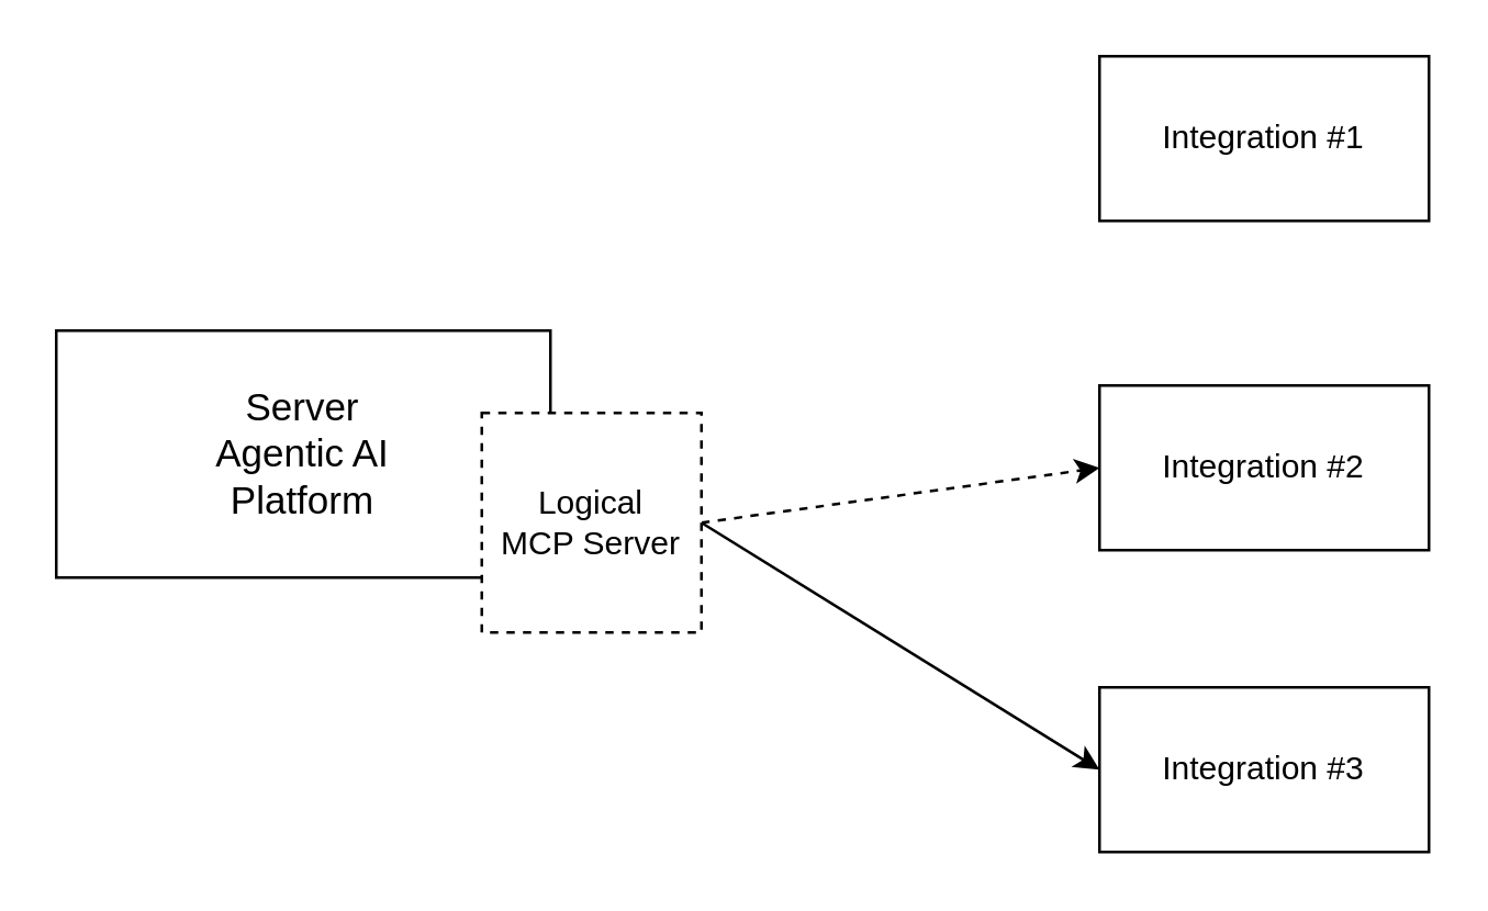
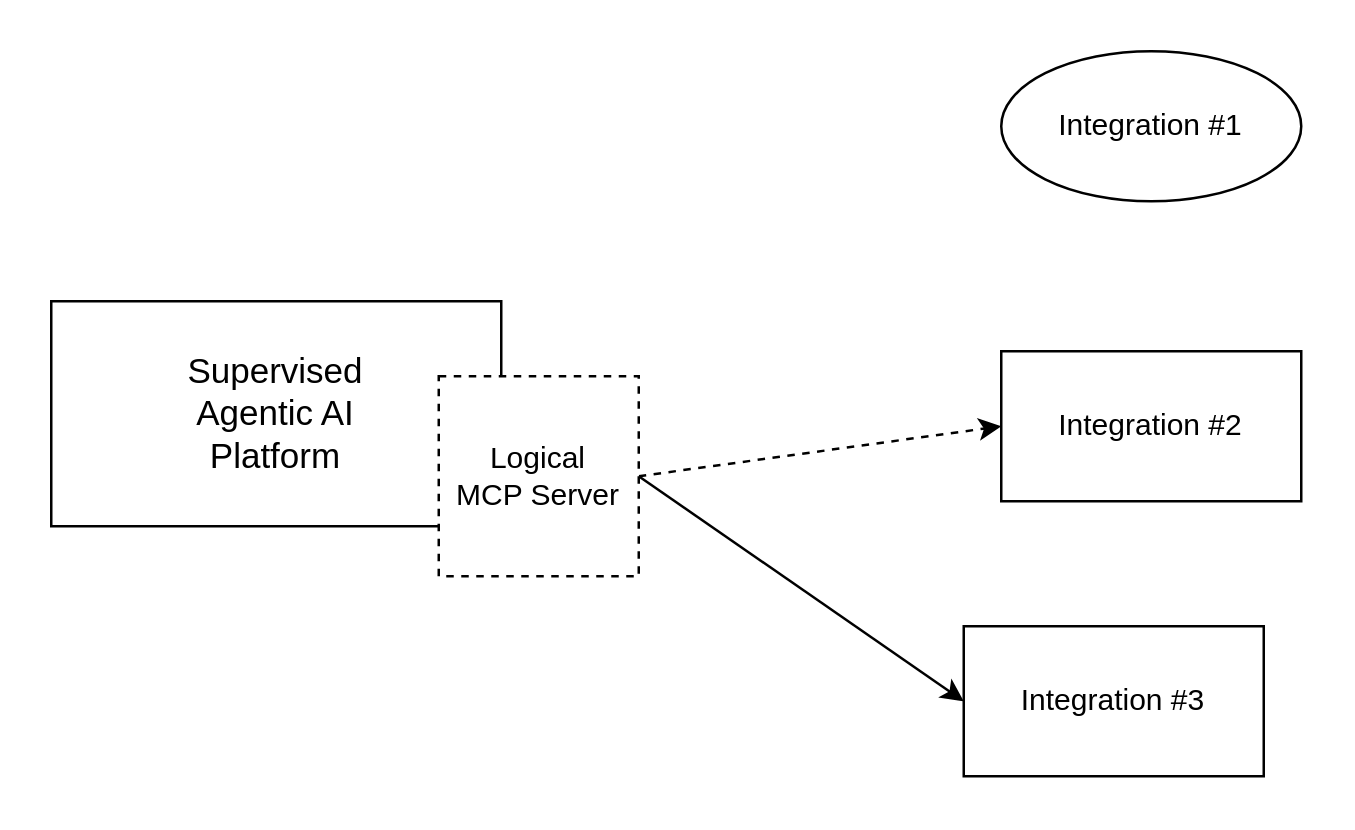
  <mxCell id="0" />
  <mxCell id="1" parent="0" />
- <mxCell id="2" value="&lt;font style=&quot;font-size: 14px;&quot;&gt;Server&lt;/font&gt;&lt;div&gt;&lt;font style=&quot;font-size: 14px;&quot;&gt;Agentic AI&lt;/font&gt;&lt;/div&gt;&lt;div&gt;&lt;font style=&quot;font-size: 14px;&quot;&gt;Platform&lt;/font&gt;&lt;/div&gt;" style="rounded=0;whiteSpace=wrap;html=1;" vertex="1" parent="1"><mxGeometry x="20" y="120" width="180" height="90" as="geometry" /></mxCell>
+ <mxCell id="2" value="&lt;font style=&quot;font-size: 14px;&quot;&gt;Supervised&lt;/font&gt;&lt;div&gt;&lt;font style=&quot;font-size: 14px;&quot;&gt;Agentic AI&lt;/font&gt;&lt;/div&gt;&lt;div&gt;&lt;font style=&quot;font-size: 14px;&quot;&gt;Platform&lt;/font&gt;&lt;/div&gt;" style="rounded=0;whiteSpace=wrap;html=1;" vertex="1" parent="1"><mxGeometry x="20" y="120" width="180" height="90" as="geometry" /></mxCell>
  <mxCell id="3" style="rounded=0;orthogonalLoop=1;jettySize=auto;html=1;exitX=1;exitY=0.5;exitDx=0;exitDy=0;entryX=0;entryY=0.5;entryDx=0;entryDy=0;dashed=1;" edge="1" parent="1" source="5" target="7"><mxGeometry relative="1" as="geometry" /></mxCell>
  <mxCell id="4" style="rounded=0;orthogonalLoop=1;jettySize=auto;html=1;exitX=1;exitY=0.5;exitDx=0;exitDy=0;entryX=0;entryY=0.5;entryDx=0;entryDy=0;" edge="1" parent="1" source="5" target="8"><mxGeometry relative="1" as="geometry" /></mxCell>
  <mxCell id="5" value="Logical&lt;div&gt;MCP Server&lt;/div&gt;" style="whiteSpace=wrap;html=1;aspect=fixed;dashed=1;" vertex="1" parent="1"><mxGeometry x="175" y="150" width="80" height="80" as="geometry" /></mxCell>
- <mxCell id="6" value="Integration #1" style="rounded=0;whiteSpace=wrap;html=1;" vertex="1" parent="1"><mxGeometry x="400" y="20" width="120" height="60" as="geometry" /></mxCell>
+ <mxCell id="6" value="Integration #1" style="ellipse;whiteSpace=wrap;html=1;" vertex="1" parent="1"><mxGeometry x="400" y="20" width="120" height="60" as="geometry" /></mxCell>
  <mxCell id="7" value="Integration #2" style="rounded=0;whiteSpace=wrap;html=1;" vertex="1" parent="1"><mxGeometry x="400" y="140" width="120" height="60" as="geometry" /></mxCell>
- <mxCell id="8" value="Integration #3" style="rounded=0;whiteSpace=wrap;html=1;" vertex="1" parent="1"><mxGeometry x="400" y="250" width="120" height="60" as="geometry" /></mxCell>
+ <mxCell id="8" value="Integration #3" style="rounded=0;whiteSpace=wrap;html=1;" vertex="1" parent="1"><mxGeometry x="385" y="250" width="120" height="60" as="geometry" /></mxCell>
